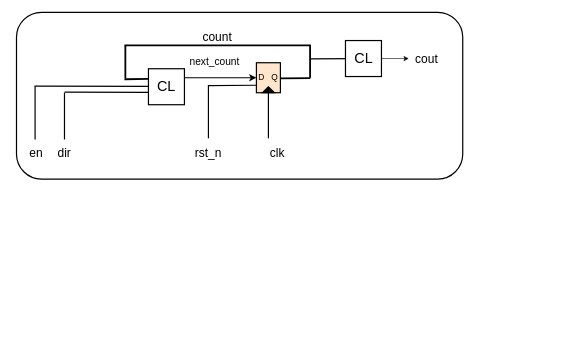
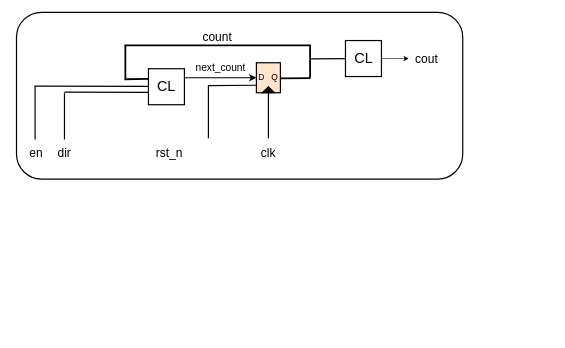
  <mxCell id="0" />
  <mxCell id="1" parent="0" />
  <mxCell id="2" value="" style="rounded=1;whiteSpace=wrap;html=1;fontSize=17;fillColor=none;strokeWidth=2;" parent="1" vertex="1"><mxGeometry x="27" y="20" width="744" height="278" as="geometry" /></mxCell>
  <mxCell id="3" value="&lt;span style=&quot;font-size: 20px;&quot;&gt;en&lt;/span&gt;" style="text;html=1;strokeColor=none;fillColor=none;align=center;verticalAlign=middle;whiteSpace=wrap;rounded=0;shadow=0;fontSize=20;" parent="1" vertex="1"><mxGeometry x="20" y="232" width="80" height="44" as="geometry" /></mxCell>
  <mxCell id="4" value="" style="endArrow=none;html=1;strokeWidth=2;" parent="1" edge="1"><mxGeometry width="50" height="50" relative="1" as="geometry"><mxPoint x="517" y="97.5" as="sourcePoint" /><mxPoint x="587" y="97" as="targetPoint" /></mxGeometry></mxCell>
  <mxCell id="5" value="" style="group" parent="1" vertex="1" connectable="0"><mxGeometry x="231" y="416" width="689" height="141.5" as="geometry" /></mxCell>
  <mxCell id="6" value="&lt;font style=&quot;font-size: 20px;&quot;&gt;count&lt;br style=&quot;font-size: 20px;&quot;&gt;&lt;/font&gt;" style="text;html=1;strokeColor=none;fillColor=none;align=center;verticalAlign=middle;whiteSpace=wrap;rounded=0;shadow=0;strokeWidth=2;fontSize=20;" parent="1" vertex="1"><mxGeometry x="307" y="50" width="110" height="20" as="geometry" /></mxCell>
  <mxCell id="7" style="edgeStyle=orthogonalEdgeStyle;rounded=0;orthogonalLoop=1;jettySize=auto;html=1;exitX=0;exitY=0.5;exitDx=0;exitDy=0;endArrow=none;endFill=0;strokeWidth=2;" parent="1" source="17" edge="1"><mxGeometry relative="1" as="geometry"><mxPoint x="447" y="230" as="targetPoint" /></mxGeometry></mxCell>
- <mxCell id="8" value="&lt;font style=&quot;font-size: 20px;&quot;&gt;clk&lt;/font&gt;" style="text;html=1;strokeColor=none;fillColor=none;align=center;verticalAlign=middle;whiteSpace=wrap;rounded=0;shadow=0;strokeWidth=2;fontSize=20;" parent="1" vertex="1"><mxGeometry x="447" y="244" width="30" height="20" as="geometry" /></mxCell>
+ <mxCell id="8" value="&lt;font style=&quot;font-size: 20px;&quot;&gt;clk&lt;/font&gt;" style="text;html=1;strokeColor=none;fillColor=none;align=center;verticalAlign=middle;whiteSpace=wrap;rounded=0;shadow=0;strokeWidth=2;fontSize=20;" parent="1" vertex="1"><mxGeometry x="432" y="244" width="30" height="20" as="geometry" /></mxCell>
  <mxCell id="9" value="" style="endArrow=none;html=1;strokeWidth=2;entryX=0;entryY=0.75;entryDx=0;entryDy=0;" parent="1" target="16" edge="1"><mxGeometry width="50" height="50" relative="1" as="geometry"><mxPoint x="347" y="142" as="sourcePoint" /><mxPoint x="387" y="139" as="targetPoint" /></mxGeometry></mxCell>
  <mxCell id="10" value="" style="endArrow=none;html=1;strokeWidth=2;" parent="1" edge="1"><mxGeometry width="50" height="50" relative="1" as="geometry"><mxPoint x="347" y="230" as="sourcePoint" /><mxPoint x="347" y="141" as="targetPoint" /></mxGeometry></mxCell>
  <mxCell id="11" value="&lt;font style=&quot;font-size: 24px&quot;&gt;CL&lt;/font&gt;" style="rounded=0;whiteSpace=wrap;html=1;strokeWidth=2;" parent="1" vertex="1"><mxGeometry x="247" y="114" width="60" height="60" as="geometry" /></mxCell>
  <mxCell id="12" style="edgeStyle=orthogonalEdgeStyle;rounded=0;orthogonalLoop=1;jettySize=auto;html=1;exitX=1;exitY=0.25;exitDx=0;exitDy=0;entryX=0;entryY=0.5;entryDx=0;entryDy=0;strokeWidth=2;" parent="1" source="11" target="16" edge="1"><mxGeometry relative="1" as="geometry" /></mxCell>
  <mxCell id="13" value="" style="endArrow=none;html=1;strokeWidth=3;" parent="1" edge="1"><mxGeometry width="50" height="50" relative="1" as="geometry"><mxPoint x="467" y="130" as="sourcePoint" /><mxPoint x="517" y="129.5" as="targetPoint" /></mxGeometry></mxCell>
  <mxCell id="14" value="" style="endArrow=none;html=1;strokeWidth=3;" parent="1" edge="1"><mxGeometry width="50" height="50" relative="1" as="geometry"><mxPoint x="207" y="131.5" as="sourcePoint" /><mxPoint x="247" y="131" as="targetPoint" /></mxGeometry></mxCell>
  <mxCell id="15" value="" style="group;strokeWidth=2;" parent="1" vertex="1" connectable="0"><mxGeometry x="427" y="104" width="40" height="55" as="geometry" /></mxCell>
  <mxCell id="16" value="&lt;font style=&quot;font-size: 14px&quot;&gt;D&amp;nbsp; &amp;nbsp;Q&lt;/font&gt;&lt;br&gt;" style="rounded=0;whiteSpace=wrap;html=1;strokeWidth=2;fillColor=#ffe6cc;" parent="15" vertex="1"><mxGeometry width="40" height="50" as="geometry" /></mxCell>
  <mxCell id="17" value="" style="triangle;whiteSpace=wrap;html=1;rotation=-90;shadow=0;fillColor=#000000;strokeWidth=2;" parent="15" vertex="1"><mxGeometry x="15" y="35" width="10" height="20" as="geometry" /></mxCell>
- <mxCell id="18" value="&lt;font style=&quot;font-size: 17px;&quot;&gt;next_count&lt;/font&gt;" style="text;html=1;strokeColor=none;fillColor=none;align=center;verticalAlign=middle;whiteSpace=wrap;rounded=0;shadow=0;strokeWidth=2;fontSize=17;" parent="1" vertex="1"><mxGeometry x="319.5" y="93.5" width="75" height="20" as="geometry" /></mxCell>
- <mxCell id="19" value="&lt;font style=&quot;font-size: 20px;&quot;&gt;rst_n&lt;br style=&quot;font-size: 20px;&quot;&gt;&lt;/font&gt;" style="text;html=1;strokeColor=none;fillColor=none;align=center;verticalAlign=middle;whiteSpace=wrap;rounded=0;shadow=0;strokeWidth=2;fontSize=20;" parent="1" vertex="1"><mxGeometry x="332" y="244" width="30" height="20" as="geometry" /></mxCell>
+ <mxCell id="18" value="&lt;font style=&quot;font-size: 17px;&quot;&gt;next_count&lt;/font&gt;" style="text;html=1;strokeColor=none;fillColor=none;align=center;verticalAlign=middle;whiteSpace=wrap;rounded=0;shadow=0;strokeWidth=2;fontSize=17;" parent="1" vertex="1"><mxGeometry x="329.5" y="103.5" width="75" height="20" as="geometry" /></mxCell>
+ <mxCell id="19" value="&lt;font style=&quot;font-size: 20px;&quot;&gt;rst_n&lt;br style=&quot;font-size: 20px;&quot;&gt;&lt;/font&gt;" style="text;html=1;strokeColor=none;fillColor=none;align=center;verticalAlign=middle;whiteSpace=wrap;rounded=0;shadow=0;strokeWidth=2;fontSize=20;" parent="1" vertex="1"><mxGeometry x="267" y="244" width="30" height="20" as="geometry" /></mxCell>
  <mxCell id="20" value="" style="endArrow=none;html=1;strokeWidth=3;" parent="1" edge="1"><mxGeometry width="50" height="50" relative="1" as="geometry"><mxPoint x="207" y="75" as="sourcePoint" /><mxPoint x="517" y="75" as="targetPoint" /></mxGeometry></mxCell>
  <mxCell id="21" value="" style="endArrow=none;html=1;strokeWidth=3;" parent="1" edge="1"><mxGeometry width="50" height="50" relative="1" as="geometry"><mxPoint x="208.5" y="130" as="sourcePoint" /><mxPoint x="208.5" y="75" as="targetPoint" /></mxGeometry></mxCell>
  <mxCell id="22" value="" style="endArrow=none;html=1;strokeWidth=3;" parent="1" edge="1"><mxGeometry width="50" height="50" relative="1" as="geometry"><mxPoint x="516.5" y="129" as="sourcePoint" /><mxPoint x="516.5" y="74" as="targetPoint" /></mxGeometry></mxCell>
  <mxCell id="23" value="&lt;span style=&quot;font-size: 20px;&quot;&gt;dir&lt;/span&gt;" style="text;html=1;strokeColor=none;fillColor=none;align=center;verticalAlign=middle;whiteSpace=wrap;rounded=0;shadow=0;fontSize=20;" parent="1" vertex="1"><mxGeometry x="67" y="232" width="80" height="44" as="geometry" /></mxCell>
  <mxCell id="24" value="" style="endArrow=none;html=1;strokeWidth=2;" parent="1" edge="1"><mxGeometry width="50" height="50" relative="1" as="geometry"><mxPoint x="107" y="153" as="sourcePoint" /><mxPoint x="247" y="153.5" as="targetPoint" /></mxGeometry></mxCell>
  <mxCell id="25" value="" style="endArrow=none;html=1;strokeWidth=2;" parent="1" edge="1"><mxGeometry width="50" height="50" relative="1" as="geometry"><mxPoint x="57" y="143" as="sourcePoint" /><mxPoint x="247" y="143.5" as="targetPoint" /></mxGeometry></mxCell>
  <mxCell id="26" value="" style="endArrow=none;html=1;strokeWidth=2;entryX=0.5;entryY=0;entryDx=0;entryDy=0;" parent="1" target="23" edge="1"><mxGeometry width="50" height="50" relative="1" as="geometry"><mxPoint x="107" y="154" as="sourcePoint" /><mxPoint x="107" y="230" as="targetPoint" /></mxGeometry></mxCell>
  <mxCell id="27" value="" style="endArrow=none;html=1;strokeWidth=2;entryX=0.5;entryY=0;entryDx=0;entryDy=0;" parent="1" edge="1"><mxGeometry width="50" height="50" relative="1" as="geometry"><mxPoint x="58" y="143" as="sourcePoint" /><mxPoint x="58" y="232" as="targetPoint" /></mxGeometry></mxCell>
  <mxCell id="28" value="" style="edgeStyle=orthogonalEdgeStyle;rounded=0;orthogonalLoop=1;jettySize=auto;html=1;" edge="1" parent="1" source="29"><mxGeometry relative="1" as="geometry"><mxPoint x="681" y="97" as="targetPoint" /></mxGeometry></mxCell>
  <mxCell id="29" value="&lt;font style=&quot;font-size: 24px&quot;&gt;CL&lt;/font&gt;" style="rounded=0;whiteSpace=wrap;html=1;strokeWidth=2;" vertex="1" parent="1"><mxGeometry x="575.5" y="67" width="60" height="60" as="geometry" /></mxCell>
  <mxCell id="30" value="&lt;font style=&quot;font-size: 20px&quot;&gt;cout&lt;br style=&quot;font-size: 20px&quot;&gt;&lt;/font&gt;" style="text;html=1;strokeColor=none;fillColor=none;align=center;verticalAlign=middle;whiteSpace=wrap;rounded=0;shadow=0;strokeWidth=2;fontSize=20;" vertex="1" parent="1"><mxGeometry x="681" y="87" width="60" height="20" as="geometry" /></mxCell>
